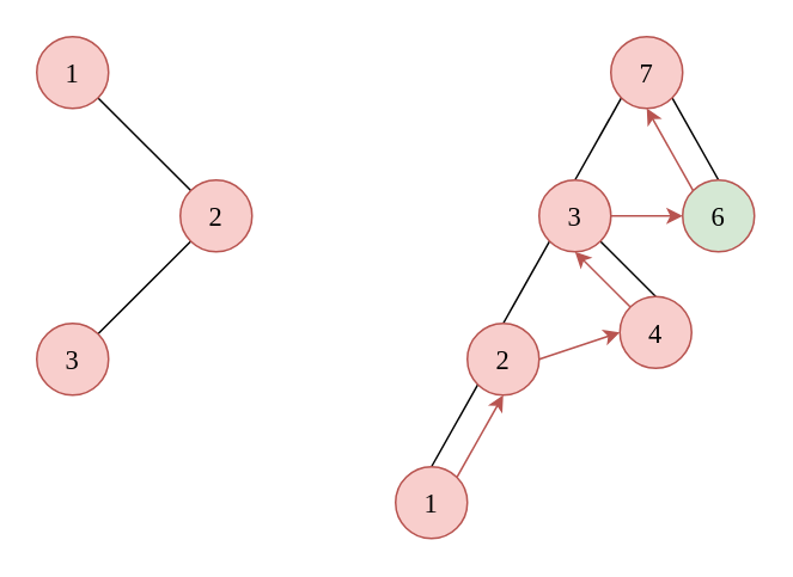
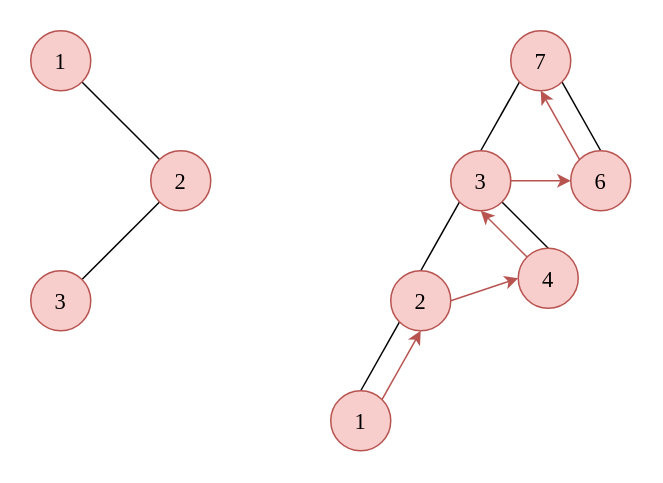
  <mxCell id="0" />
  <mxCell id="1" parent="0" />
  <mxCell id="2" style="rounded=0;orthogonalLoop=1;jettySize=auto;html=1;exitX=1;exitY=1;exitDx=0;exitDy=0;entryX=0;entryY=0;entryDx=0;entryDy=0;fontFamily=Comic Sans MS;fontSize=15;endArrow=none;endFill=0;" parent="1" source="3" target="5" edge="1"><mxGeometry relative="1" as="geometry" /></mxCell>
  <mxCell id="3" value="&lt;font style=&quot;font-size: 15px&quot; face=&quot;Comic Sans MS&quot;&gt;1&lt;/font&gt;" style="ellipse;whiteSpace=wrap;html=1;aspect=fixed;fillColor=#f8cecc;strokeColor=#b85450;" parent="1" vertex="1"><mxGeometry x="20" y="20" width="40" height="40" as="geometry" /></mxCell>
  <mxCell id="4" style="edgeStyle=none;rounded=0;orthogonalLoop=1;jettySize=auto;html=1;exitX=0;exitY=1;exitDx=0;exitDy=0;entryX=1;entryY=0;entryDx=0;entryDy=0;fontFamily=Comic Sans MS;fontSize=15;endArrow=none;endFill=0;" parent="1" source="5" target="6" edge="1"><mxGeometry relative="1" as="geometry" /></mxCell>
  <mxCell id="5" value="&lt;font style=&quot;font-size: 15px&quot; face=&quot;Comic Sans MS&quot;&gt;2&lt;/font&gt;" style="ellipse;whiteSpace=wrap;html=1;aspect=fixed;fillColor=#f8cecc;strokeColor=#b85450;" parent="1" vertex="1"><mxGeometry x="100" y="100" width="40" height="40" as="geometry" /></mxCell>
  <mxCell id="6" value="&lt;font style=&quot;font-size: 15px&quot; face=&quot;Comic Sans MS&quot;&gt;3&lt;/font&gt;" style="ellipse;whiteSpace=wrap;html=1;aspect=fixed;fillColor=#f8cecc;strokeColor=#b85450;" parent="1" vertex="1"><mxGeometry x="20" y="180" width="40" height="40" as="geometry" /></mxCell>
  <mxCell id="7" style="rounded=0;orthogonalLoop=1;jettySize=auto;html=1;exitX=0;exitY=1;exitDx=0;exitDy=0;entryX=0.5;entryY=0;entryDx=0;entryDy=0;endArrow=none;endFill=0;" parent="1" source="9" target="13" edge="1"><mxGeometry relative="1" as="geometry" /></mxCell>
  <mxCell id="8" style="edgeStyle=none;rounded=0;orthogonalLoop=1;jettySize=auto;html=1;exitX=1;exitY=1;exitDx=0;exitDy=0;entryX=0.5;entryY=0;entryDx=0;entryDy=0;endArrow=none;endFill=0;" parent="1" source="9" target="15" edge="1"><mxGeometry relative="1" as="geometry" /></mxCell>
  <mxCell id="9" value="&lt;font style=&quot;font-size: 15px&quot; face=&quot;Comic Sans MS&quot;&gt;7&lt;/font&gt;" style="ellipse;whiteSpace=wrap;html=1;aspect=fixed;fillColor=#f8cecc;strokeColor=#b85450;" parent="1" vertex="1"><mxGeometry x="340" y="20" width="40" height="40" as="geometry" /></mxCell>
  <mxCell id="10" style="edgeStyle=none;rounded=0;orthogonalLoop=1;jettySize=auto;html=1;exitX=0;exitY=1;exitDx=0;exitDy=0;entryX=0.5;entryY=0;entryDx=0;entryDy=0;endArrow=none;endFill=0;" parent="1" source="13" target="18" edge="1"><mxGeometry relative="1" as="geometry" /></mxCell>
  <mxCell id="11" style="edgeStyle=none;rounded=0;orthogonalLoop=1;jettySize=auto;html=1;exitX=1;exitY=1;exitDx=0;exitDy=0;entryX=0.5;entryY=0;entryDx=0;entryDy=0;endArrow=none;endFill=0;" parent="1" source="13" target="20" edge="1"><mxGeometry relative="1" as="geometry" /></mxCell>
  <mxCell id="12" style="edgeStyle=none;rounded=0;orthogonalLoop=1;jettySize=auto;html=1;exitX=1;exitY=0.5;exitDx=0;exitDy=0;entryX=0;entryY=0.5;entryDx=0;entryDy=0;fillColor=#f8cecc;strokeColor=#b85450;" edge="1" parent="1" source="13" target="15"><mxGeometry relative="1" as="geometry" /></mxCell>
  <mxCell id="13" value="&lt;font style=&quot;font-size: 15px&quot; face=&quot;Comic Sans MS&quot;&gt;3&lt;/font&gt;" style="ellipse;whiteSpace=wrap;html=1;aspect=fixed;fillColor=#f8cecc;strokeColor=#b85450;" parent="1" vertex="1"><mxGeometry x="300" y="100" width="40" height="40" as="geometry" /></mxCell>
  <mxCell id="14" style="edgeStyle=none;rounded=0;orthogonalLoop=1;jettySize=auto;html=1;exitX=0;exitY=0;exitDx=0;exitDy=0;entryX=0.5;entryY=1;entryDx=0;entryDy=0;fillColor=#f8cecc;strokeColor=#b85450;" edge="1" parent="1" source="15" target="9"><mxGeometry relative="1" as="geometry" /></mxCell>
- <mxCell id="15" value="&lt;font style=&quot;font-size: 15px&quot; face=&quot;Comic Sans MS&quot;&gt;6&lt;/font&gt;" style="ellipse;whiteSpace=wrap;html=1;aspect=fixed;fillColor=#d5e8d4;strokeColor=#b85450;" parent="1" vertex="1"><mxGeometry x="380" y="100" width="40" height="40" as="geometry" /></mxCell>
+ <mxCell id="15" value="&lt;font style=&quot;font-size: 15px&quot; face=&quot;Comic Sans MS&quot;&gt;6&lt;/font&gt;" style="ellipse;whiteSpace=wrap;html=1;aspect=fixed;fillColor=#f8cecc;strokeColor=#b85450;" parent="1" vertex="1"><mxGeometry x="380" y="100" width="40" height="40" as="geometry" /></mxCell>
  <mxCell id="16" style="edgeStyle=none;rounded=0;orthogonalLoop=1;jettySize=auto;html=1;exitX=0;exitY=1;exitDx=0;exitDy=0;entryX=0.5;entryY=0;entryDx=0;entryDy=0;endArrow=none;endFill=0;" parent="1" source="18" target="22" edge="1"><mxGeometry relative="1" as="geometry" /></mxCell>
  <mxCell id="17" style="edgeStyle=none;rounded=0;orthogonalLoop=1;jettySize=auto;html=1;exitX=1;exitY=0.5;exitDx=0;exitDy=0;entryX=0;entryY=0.5;entryDx=0;entryDy=0;fillColor=#f8cecc;strokeColor=#b85450;" edge="1" parent="1" source="18" target="20"><mxGeometry relative="1" as="geometry" /></mxCell>
  <mxCell id="18" value="&lt;font style=&quot;font-size: 15px&quot; face=&quot;Comic Sans MS&quot;&gt;2&lt;/font&gt;" style="ellipse;whiteSpace=wrap;html=1;aspect=fixed;fillColor=#f8cecc;strokeColor=#b85450;" parent="1" vertex="1"><mxGeometry x="260" y="180" width="40" height="40" as="geometry" /></mxCell>
  <mxCell id="19" style="edgeStyle=none;rounded=0;orthogonalLoop=1;jettySize=auto;html=1;exitX=0;exitY=0;exitDx=0;exitDy=0;entryX=0.5;entryY=1;entryDx=0;entryDy=0;fillColor=#f8cecc;strokeColor=#b85450;" edge="1" parent="1" source="20" target="13"><mxGeometry relative="1" as="geometry" /></mxCell>
  <mxCell id="20" value="&lt;font style=&quot;font-size: 15px&quot; face=&quot;Comic Sans MS&quot;&gt;4&lt;/font&gt;" style="ellipse;whiteSpace=wrap;html=1;aspect=fixed;fillColor=#f8cecc;strokeColor=#b85450;" parent="1" vertex="1"><mxGeometry x="345" y="165" width="40" height="40" as="geometry" /></mxCell>
  <mxCell id="21" style="rounded=0;orthogonalLoop=1;jettySize=auto;html=1;exitX=1;exitY=0;exitDx=0;exitDy=0;entryX=0.5;entryY=1;entryDx=0;entryDy=0;fillColor=#f8cecc;strokeColor=#b85450;" edge="1" parent="1" source="22" target="18"><mxGeometry relative="1" as="geometry" /></mxCell>
  <mxCell id="22" value="&lt;font style=&quot;font-size: 15px&quot; face=&quot;Comic Sans MS&quot;&gt;1&lt;/font&gt;" style="ellipse;whiteSpace=wrap;html=1;aspect=fixed;fillColor=#f8cecc;strokeColor=#b85450;" parent="1" vertex="1"><mxGeometry x="220" y="260" width="40" height="40" as="geometry" /></mxCell>
